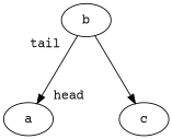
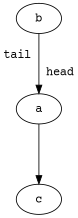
  digraph {
    fontname="Courier Prime"
    nodesep=1
    ranksep=1
    node [fontname="Courier Prime"]
    edge [fontname="Courier Prime"]
    a
    c
    b
-   b -> c
+   a -> c
    b -> a [headlabel=head labelangle=-45 labeldistance=3.6 taillabel=tail]
  }
